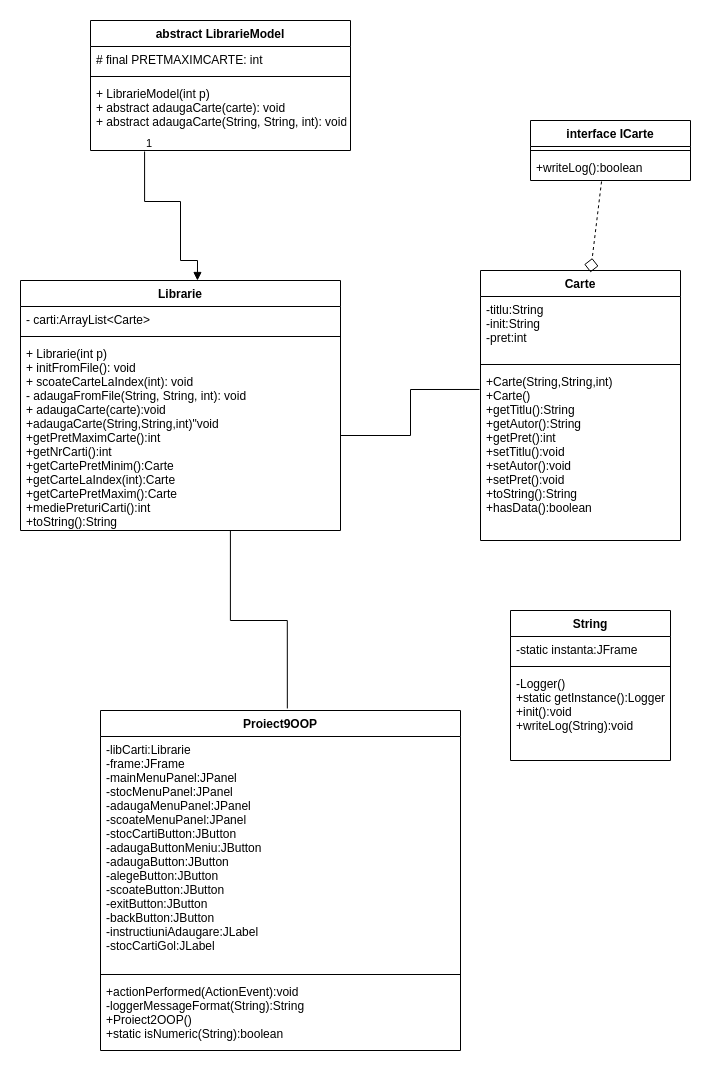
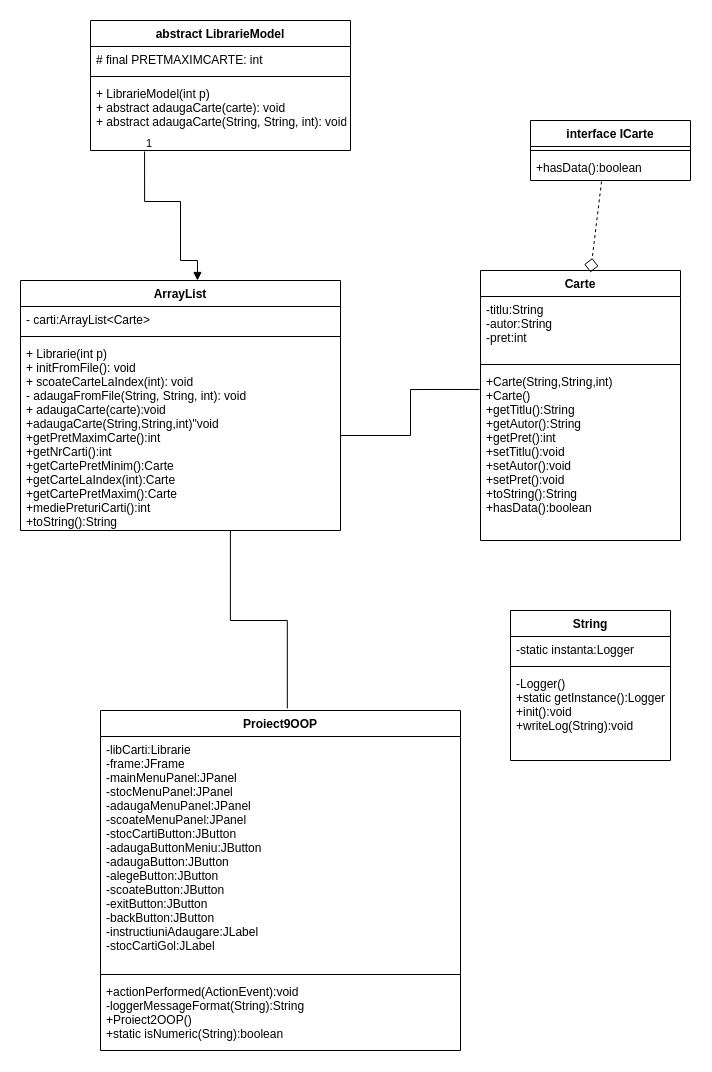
  <mxCell id="0" />
  <mxCell id="1" parent="0" />
  <mxCell id="2" value="abstract LibrarieModel&#10;" style="swimlane;fontStyle=1;align=center;verticalAlign=top;childLayout=stackLayout;horizontal=1;startSize=26;horizontalStack=0;resizeParent=1;resizeParentMax=0;resizeLast=0;collapsible=1;marginBottom=0;" parent="1" vertex="1"><mxGeometry x="90" y="20" width="260" height="130" as="geometry" /></mxCell>
  <mxCell id="3" value="# final PRETMAXIMCARTE: int" style="text;strokeColor=none;fillColor=none;align=left;verticalAlign=top;spacingLeft=4;spacingRight=4;overflow=hidden;rotatable=0;points=[[0,0.5],[1,0.5]];portConstraint=eastwest;" parent="2" vertex="1"><mxGeometry y="26" width="260" height="26" as="geometry" /></mxCell>
  <mxCell id="4" value="" style="line;strokeWidth=1;fillColor=none;align=left;verticalAlign=middle;spacingTop=-1;spacingLeft=3;spacingRight=3;rotatable=0;labelPosition=right;points=[];portConstraint=eastwest;strokeColor=inherit;" parent="2" vertex="1"><mxGeometry y="52" width="260" height="8" as="geometry" /></mxCell>
  <mxCell id="5" value="+ LibrarieModel(int p)&#10;+ abstract adaugaCarte(carte): void&#10;+ abstract adaugaCarte(String, String, int): void&#10;" style="text;strokeColor=none;fillColor=none;align=left;verticalAlign=top;spacingLeft=4;spacingRight=4;overflow=hidden;rotatable=0;points=[[0,0.5],[1,0.5]];portConstraint=eastwest;" parent="2" vertex="1"><mxGeometry y="60" width="260" height="70" as="geometry" /></mxCell>
- <mxCell id="6" value="Librarie" style="swimlane;fontStyle=1;align=center;verticalAlign=top;childLayout=stackLayout;horizontal=1;startSize=26;horizontalStack=0;resizeParent=1;resizeParentMax=0;resizeLast=0;collapsible=1;marginBottom=0;" parent="1" vertex="1"><mxGeometry x="20" y="280" width="320" height="250" as="geometry"><mxRectangle x="170" y="360" width="80" height="30" as="alternateBounds" /></mxGeometry></mxCell>
+ <mxCell id="6" value="ArrayList" style="swimlane;fontStyle=1;align=center;verticalAlign=top;childLayout=stackLayout;horizontal=1;startSize=26;horizontalStack=0;resizeParent=1;resizeParentMax=0;resizeLast=0;collapsible=1;marginBottom=0;" parent="1" vertex="1"><mxGeometry x="20" y="280" width="320" height="250" as="geometry"><mxRectangle x="170" y="360" width="80" height="30" as="alternateBounds" /></mxGeometry></mxCell>
  <mxCell id="7" value="- carti:ArrayList&lt;Carte&gt;" style="text;strokeColor=none;fillColor=none;align=left;verticalAlign=top;spacingLeft=4;spacingRight=4;overflow=hidden;rotatable=0;points=[[0,0.5],[1,0.5]];portConstraint=eastwest;" parent="6" vertex="1"><mxGeometry y="26" width="320" height="26" as="geometry" /></mxCell>
  <mxCell id="8" value="" style="line;strokeWidth=1;fillColor=none;align=left;verticalAlign=middle;spacingTop=-1;spacingLeft=3;spacingRight=3;rotatable=0;labelPosition=right;points=[];portConstraint=eastwest;strokeColor=inherit;" parent="6" vertex="1"><mxGeometry y="52" width="320" height="8" as="geometry" /></mxCell>
  <mxCell id="9" value="+ Librarie(int p)&#10;+ initFromFile(): void&#10;+ scoateCarteLaIndex(int): void&#10;- adaugaFromFile(String, String, int): void&#10;+ adaugaCarte(carte):void&#10;+adaugaCarte(String,String,int)&quot;void&#10;+getPretMaximCarte():int&#10;+getNrCarti():int&#10;+getCartePretMinim():Carte&#10;+getCarteLaIndex(int):Carte&#10;+getCartePretMaxim():Carte&#10;+mediePreturiCarti():int&#10;+toString():String&#10;" style="text;strokeColor=none;fillColor=none;align=left;verticalAlign=top;spacingLeft=4;spacingRight=4;overflow=hidden;rotatable=0;points=[[0,0.5],[1,0.5]];portConstraint=eastwest;" parent="6" vertex="1"><mxGeometry y="60" width="320" height="190" as="geometry" /></mxCell>
  <mxCell id="10" value="" style="endArrow=block;endFill=1;html=1;edgeStyle=orthogonalEdgeStyle;align=left;verticalAlign=top;rounded=0;exitX=0.208;exitY=1.014;exitDx=0;exitDy=0;exitPerimeter=0;entryX=0.553;entryY=0;entryDx=0;entryDy=0;entryPerimeter=0;" edge="1" parent="1" source="5" target="6"><mxGeometry x="-0.444" y="40" relative="1" as="geometry"><mxPoint x="180" y="290" as="sourcePoint" /><mxPoint x="340" y="290" as="targetPoint" /><Array as="points"><mxPoint x="144" y="201" /><mxPoint x="180" y="201" /><mxPoint x="180" y="260" /><mxPoint x="197" y="260" /></Array><mxPoint as="offset" /></mxGeometry></mxCell>
  <mxCell id="11" value="1" style="edgeLabel;resizable=0;html=1;align=left;verticalAlign=bottom;" connectable="0" vertex="1" parent="10"><mxGeometry x="-1" relative="1" as="geometry" /></mxCell>
  <mxCell id="12" value="interface ICarte" style="swimlane;fontStyle=1;align=center;verticalAlign=top;childLayout=stackLayout;horizontal=1;startSize=26;horizontalStack=0;resizeParent=1;resizeParentMax=0;resizeLast=0;collapsible=1;marginBottom=0;" vertex="1" parent="1"><mxGeometry x="530" y="120" width="160" height="60" as="geometry" /></mxCell>
  <mxCell id="13" value="" style="line;strokeWidth=1;fillColor=none;align=left;verticalAlign=middle;spacingTop=-1;spacingLeft=3;spacingRight=3;rotatable=0;labelPosition=right;points=[];portConstraint=eastwest;strokeColor=inherit;" vertex="1" parent="12"><mxGeometry y="26" width="160" height="8" as="geometry" /></mxCell>
- <mxCell id="14" value="+writeLog():boolean&#10;" style="text;strokeColor=none;fillColor=none;align=left;verticalAlign=top;spacingLeft=4;spacingRight=4;overflow=hidden;rotatable=0;points=[[0,0.5],[1,0.5]];portConstraint=eastwest;" vertex="1" parent="12"><mxGeometry y="34" width="160" height="26" as="geometry" /></mxCell>
+ <mxCell id="14" value="+hasData():boolean&#10;" style="text;strokeColor=none;fillColor=none;align=left;verticalAlign=top;spacingLeft=4;spacingRight=4;overflow=hidden;rotatable=0;points=[[0,0.5],[1,0.5]];portConstraint=eastwest;" vertex="1" parent="12"><mxGeometry y="34" width="160" height="26" as="geometry" /></mxCell>
  <mxCell id="15" value="Carte" style="swimlane;fontStyle=1;align=center;verticalAlign=top;childLayout=stackLayout;horizontal=1;startSize=26;horizontalStack=0;resizeParent=1;resizeParentMax=0;resizeLast=0;collapsible=1;marginBottom=0;" vertex="1" parent="1"><mxGeometry x="480" y="270" width="200" height="270" as="geometry" /></mxCell>
- <mxCell id="16" value="-titlu:String&#10;-init:String&#10;-pret:int" style="text;strokeColor=none;fillColor=none;align=left;verticalAlign=top;spacingLeft=4;spacingRight=4;overflow=hidden;rotatable=0;points=[[0,0.5],[1,0.5]];portConstraint=eastwest;" vertex="1" parent="15"><mxGeometry y="26" width="200" height="64" as="geometry" /></mxCell>
+ <mxCell id="16" value="-titlu:String&#10;-autor:String&#10;-pret:int" style="text;strokeColor=none;fillColor=none;align=left;verticalAlign=top;spacingLeft=4;spacingRight=4;overflow=hidden;rotatable=0;points=[[0,0.5],[1,0.5]];portConstraint=eastwest;" vertex="1" parent="15"><mxGeometry y="26" width="200" height="64" as="geometry" /></mxCell>
  <mxCell id="17" value="" style="line;strokeWidth=1;fillColor=none;align=left;verticalAlign=middle;spacingTop=-1;spacingLeft=3;spacingRight=3;rotatable=0;labelPosition=right;points=[];portConstraint=eastwest;strokeColor=inherit;" vertex="1" parent="15"><mxGeometry y="90" width="200" height="8" as="geometry" /></mxCell>
  <mxCell id="18" value="+Carte(String,String,int)&#10;+Carte()&#10;+getTitlu():String&#10;+getAutor():String&#10;+getPret():int&#10;+setTitlu():void&#10;+setAutor():void&#10;+setPret():void&#10;+toString():String&#10;+hasData():boolean" style="text;strokeColor=none;fillColor=none;align=left;verticalAlign=top;spacingLeft=4;spacingRight=4;overflow=hidden;rotatable=0;points=[[0,0.5],[1,0.5]];portConstraint=eastwest;" vertex="1" parent="15"><mxGeometry y="98" width="200" height="172" as="geometry" /></mxCell>
  <mxCell id="19" value="" style="endArrow=diamond;dashed=1;endFill=0;endSize=12;html=1;rounded=0;exitX=0.444;exitY=1.038;exitDx=0;exitDy=0;exitPerimeter=0;entryX=0.55;entryY=0.007;entryDx=0;entryDy=0;entryPerimeter=0;" edge="1" parent="1" source="14" target="15"><mxGeometry width="160" relative="1" as="geometry"><mxPoint x="440" y="460" as="sourcePoint" /><mxPoint x="600" y="460" as="targetPoint" /></mxGeometry></mxCell>
  <mxCell id="20" value="" style="endArrow=none;html=1;edgeStyle=orthogonalEdgeStyle;rounded=0;entryX=-0.005;entryY=0.122;entryDx=0;entryDy=0;entryPerimeter=0;" edge="1" parent="1" source="9" target="18"><mxGeometry relative="1" as="geometry"><mxPoint x="280" y="580" as="sourcePoint" /><mxPoint x="440" y="580" as="targetPoint" /></mxGeometry></mxCell>
  <mxCell id="21" value="String" style="swimlane;fontStyle=1;align=center;verticalAlign=top;childLayout=stackLayout;horizontal=1;startSize=26;horizontalStack=0;resizeParent=1;resizeParentMax=0;resizeLast=0;collapsible=1;marginBottom=0;" vertex="1" parent="1"><mxGeometry x="510" y="610" width="160" height="150" as="geometry" /></mxCell>
- <mxCell id="22" value="-static instanta:JFrame" style="text;strokeColor=none;fillColor=none;align=left;verticalAlign=top;spacingLeft=4;spacingRight=4;overflow=hidden;rotatable=0;points=[[0,0.5],[1,0.5]];portConstraint=eastwest;" vertex="1" parent="21"><mxGeometry y="26" width="160" height="26" as="geometry" /></mxCell>
+ <mxCell id="22" value="-static instanta:Logger" style="text;strokeColor=none;fillColor=none;align=left;verticalAlign=top;spacingLeft=4;spacingRight=4;overflow=hidden;rotatable=0;points=[[0,0.5],[1,0.5]];portConstraint=eastwest;" vertex="1" parent="21"><mxGeometry y="26" width="160" height="26" as="geometry" /></mxCell>
  <mxCell id="23" value="" style="line;strokeWidth=1;fillColor=none;align=left;verticalAlign=middle;spacingTop=-1;spacingLeft=3;spacingRight=3;rotatable=0;labelPosition=right;points=[];portConstraint=eastwest;strokeColor=inherit;" vertex="1" parent="21"><mxGeometry y="52" width="160" height="8" as="geometry" /></mxCell>
  <mxCell id="24" value="-Logger()&#10;+static getInstance():Logger&#10;+init():void&#10;+writeLog(String):void" style="text;strokeColor=none;fillColor=none;align=left;verticalAlign=top;spacingLeft=4;spacingRight=4;overflow=hidden;rotatable=0;points=[[0,0.5],[1,0.5]];portConstraint=eastwest;" vertex="1" parent="21"><mxGeometry y="60" width="160" height="90" as="geometry" /></mxCell>
  <mxCell id="25" value="Proiect9OOP" style="swimlane;fontStyle=1;align=center;verticalAlign=top;childLayout=stackLayout;horizontal=1;startSize=26;horizontalStack=0;resizeParent=1;resizeParentMax=0;resizeLast=0;collapsible=1;marginBottom=0;" vertex="1" parent="1"><mxGeometry x="100" y="710" width="360" height="340" as="geometry" /></mxCell>
  <mxCell id="26" value="-libCarti:Librarie&#10;-frame:JFrame&#10;-mainMenuPanel:JPanel&#10;-stocMenuPanel:JPanel&#10;-adaugaMenuPanel:JPanel&#10;-scoateMenuPanel:JPanel&#10;-stocCartiButton:JButton&#10;-adaugaButtonMeniu:JButton&#10;-adaugaButton:JButton&#10;-alegeButton:JButton&#10;-scoateButton:JButton&#10;-exitButton:JButton&#10;-backButton:JButton&#10;-instructiuniAdaugare:JLabel&#10;-stocCartiGol:JLabel" style="text;strokeColor=none;fillColor=none;align=left;verticalAlign=top;spacingLeft=4;spacingRight=4;overflow=hidden;rotatable=0;points=[[0,0.5],[1,0.5]];portConstraint=eastwest;" vertex="1" parent="25"><mxGeometry y="26" width="360" height="234" as="geometry" /></mxCell>
  <mxCell id="27" value="" style="line;strokeWidth=1;fillColor=none;align=left;verticalAlign=middle;spacingTop=-1;spacingLeft=3;spacingRight=3;rotatable=0;labelPosition=right;points=[];portConstraint=eastwest;strokeColor=inherit;" vertex="1" parent="25"><mxGeometry y="260" width="360" height="8" as="geometry" /></mxCell>
  <mxCell id="28" value="+actionPerformed(ActionEvent):void&#10;-loggerMessageFormat(String):String&#10;+Proiect2OOP()&#10;+static isNumeric(String):boolean" style="text;strokeColor=none;fillColor=none;align=left;verticalAlign=top;spacingLeft=4;spacingRight=4;overflow=hidden;rotatable=0;points=[[0,0.5],[1,0.5]];portConstraint=eastwest;" vertex="1" parent="25"><mxGeometry y="268" width="360" height="72" as="geometry" /></mxCell>
  <mxCell id="29" value="" style="endArrow=none;html=1;edgeStyle=orthogonalEdgeStyle;rounded=0;entryX=0.656;entryY=1;entryDx=0;entryDy=0;entryPerimeter=0;exitX=0.519;exitY=-0.006;exitDx=0;exitDy=0;exitPerimeter=0;" edge="1" parent="1" source="25" target="9"><mxGeometry relative="1" as="geometry"><mxPoint x="110.5" y="606.02" as="sourcePoint" /><mxPoint x="249.5" y="560.004" as="targetPoint" /></mxGeometry></mxCell>
